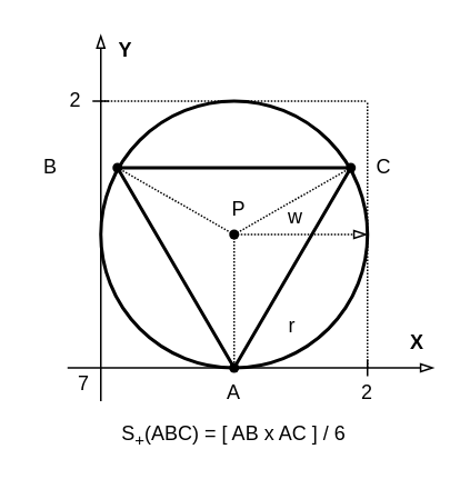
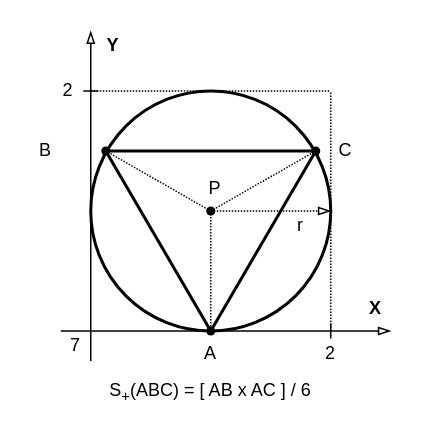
  <mxCell id="0" />
  <mxCell id="1" parent="0" />
  <mxCell id="2" value="" style="triangle;whiteSpace=wrap;html=1;fillColor=none;direction=south;strokeWidth=2;fontFamily=Helvetica;" vertex="1" parent="1"><mxGeometry x="70" y="100" width="140" height="120" as="geometry" /></mxCell>
  <mxCell id="3" value="" style="ellipse;whiteSpace=wrap;html=1;aspect=fixed;fillColor=none;strokeWidth=2;fontFamily=Helvetica;" vertex="1" parent="1"><mxGeometry x="60" y="60" width="160" height="160" as="geometry" /></mxCell>
  <mxCell id="4" value="" style="endArrow=blockThin;html=1;rounded=0;endFill=0;strokeWidth=1;exitX=1;exitY=1;exitDx=0;exitDy=0;fontFamily=Helvetica;" edge="1" parent="1" source="11"><mxGeometry width="50" height="50" relative="1" as="geometry"><mxPoint x="60" y="220" as="sourcePoint" /><mxPoint x="60" y="20" as="targetPoint" /></mxGeometry></mxCell>
  <mxCell id="5" value="&lt;font&gt;&lt;b&gt;Y&lt;/b&gt;&lt;/font&gt;" style="text;html=1;align=center;verticalAlign=middle;whiteSpace=wrap;rounded=0;fontFamily=Helvetica;" vertex="1" parent="1"><mxGeometry x="60" y="20" width="30" height="20" as="geometry" /></mxCell>
  <mxCell id="6" value="" style="endArrow=blockThin;html=1;rounded=0;endFill=0;strokeWidth=1;exitX=0;exitY=0;exitDx=0;exitDy=0;fontFamily=Helvetica;" edge="1" parent="1" source="11"><mxGeometry width="50" height="50" relative="1" as="geometry"><mxPoint x="60" y="220" as="sourcePoint" /><mxPoint x="260" y="220" as="targetPoint" /></mxGeometry></mxCell>
  <mxCell id="7" value="&lt;font&gt;&lt;b&gt;X&lt;/b&gt;&lt;/font&gt;" style="text;html=1;align=center;verticalAlign=middle;whiteSpace=wrap;rounded=0;fontFamily=Helvetica;" vertex="1" parent="1"><mxGeometry x="240" y="190" width="20" height="30" as="geometry" /></mxCell>
  <mxCell id="8" value="&lt;font&gt;P&lt;/font&gt;" style="text;html=1;align=center;verticalAlign=middle;whiteSpace=wrap;rounded=0;fontFamily=Helvetica;" vertex="1" parent="1"><mxGeometry x="133" y="110" width="20" height="30" as="geometry" /></mxCell>
  <mxCell id="9" value="&lt;font&gt;2&lt;/font&gt;" style="text;html=1;align=center;verticalAlign=middle;whiteSpace=wrap;rounded=0;fontFamily=Helvetica;" vertex="1" parent="1"><mxGeometry x="210" y="220" width="20" height="30" as="geometry" /></mxCell>
  <mxCell id="10" value="&lt;font&gt;2&lt;/font&gt;" style="text;html=1;align=center;verticalAlign=middle;whiteSpace=wrap;rounded=0;fontFamily=Helvetica;" vertex="1" parent="1"><mxGeometry x="30" y="50" width="30" height="20" as="geometry" /></mxCell>
  <mxCell id="11" value="&lt;font&gt;7&lt;/font&gt;" style="text;html=1;align=center;verticalAlign=middle;whiteSpace=wrap;rounded=0;fontFamily=Helvetica;" vertex="1" parent="1"><mxGeometry x="40" y="220" width="20" height="20" as="geometry" /></mxCell>
  <mxCell id="12" value="A" style="text;html=1;align=center;verticalAlign=middle;whiteSpace=wrap;rounded=0;fontFamily=Helvetica;" vertex="1" parent="1"><mxGeometry x="130" y="220" width="20" height="30" as="geometry" /></mxCell>
  <mxCell id="13" value="" style="shape=waypoint;sketch=0;fillStyle=solid;size=6;pointerEvents=1;points=[];fillColor=none;resizable=0;rotatable=0;perimeter=centerPerimeter;snapToPoint=1;fontFamily=Helvetica;" vertex="1" parent="1"><mxGeometry x="130" y="210" width="20" height="20" as="geometry" /></mxCell>
  <mxCell id="14" value="" style="shape=waypoint;sketch=0;fillStyle=solid;size=6;pointerEvents=1;points=[];fillColor=none;resizable=0;rotatable=0;perimeter=centerPerimeter;snapToPoint=1;fontFamily=Helvetica;" vertex="1" parent="1"><mxGeometry x="130" y="130" width="20" height="20" as="geometry" /></mxCell>
  <mxCell id="15" value="" style="shape=waypoint;sketch=0;fillStyle=solid;size=6;pointerEvents=1;points=[];fillColor=none;resizable=0;rotatable=0;perimeter=centerPerimeter;snapToPoint=1;fontFamily=Helvetica;" vertex="1" parent="1"><mxGeometry x="60" y="90" width="20" height="20" as="geometry" /></mxCell>
  <mxCell id="16" value="&lt;font&gt;B&lt;/font&gt;" style="text;html=1;align=center;verticalAlign=middle;whiteSpace=wrap;rounded=0;fontFamily=Helvetica;" vertex="1" parent="1"><mxGeometry x="20" y="90" width="20" height="20" as="geometry" /></mxCell>
  <mxCell id="17" value="&lt;font&gt;C&lt;/font&gt;" style="text;html=1;align=center;verticalAlign=middle;whiteSpace=wrap;rounded=0;fontFamily=Helvetica;" vertex="1" parent="1"><mxGeometry x="220" y="90" width="20" height="20" as="geometry" /></mxCell>
  <mxCell id="18" value="" style="endArrow=none;html=1;rounded=0;endFill=0;exitDx=0;exitDy=0;exitPerimeter=0;dashed=1;dashPattern=1 1;fontFamily=Helvetica;" edge="1" parent="1" source="30"><mxGeometry width="50" height="50" relative="1" as="geometry"><mxPoint x="250" y="170" as="sourcePoint" /><mxPoint x="210" y="100" as="targetPoint" /></mxGeometry></mxCell>
  <mxCell id="19" value="" style="endArrow=none;html=1;rounded=0;endFill=0;dashed=1;dashPattern=1 1;fontFamily=Helvetica;" edge="1" parent="1" source="14" target="15"><mxGeometry width="50" height="50" relative="1" as="geometry"><mxPoint x="150" y="150" as="sourcePoint" /><mxPoint x="220" y="110" as="targetPoint" /></mxGeometry></mxCell>
  <mxCell id="20" value="" style="endArrow=none;html=1;rounded=0;endFill=0;dashed=1;dashPattern=1 1;fontFamily=Helvetica;" edge="1" parent="1" source="14"><mxGeometry width="50" height="50" relative="1" as="geometry"><mxPoint x="150" y="150" as="sourcePoint" /><mxPoint x="140" y="220" as="targetPoint" /></mxGeometry></mxCell>
  <mxCell id="21" value="" style="endArrow=blockThin;html=1;rounded=0;entryX=1;entryY=0.5;entryDx=0;entryDy=0;endFill=0;fontFamily=Helvetica;dashed=1;dashPattern=1 1;" edge="1" parent="1" target="3"><mxGeometry width="50" height="50" relative="1" as="geometry"><mxPoint x="140" y="140" as="sourcePoint" /><mxPoint x="290" y="100" as="targetPoint" /></mxGeometry></mxCell>
- <mxCell id="22" value="&lt;font&gt;w&lt;/font&gt;" style="text;html=1;align=center;verticalAlign=middle;whiteSpace=wrap;rounded=0;fontFamily=Helvetica;" vertex="1" parent="1"><mxGeometry x="167" y="120" width="20" height="20" as="geometry" /></mxCell>
  <mxCell id="23" value="S&lt;sub style=&quot;&quot;&gt;+&lt;/sub&gt;(ABC) = [ AB x AC ] / 6" style="text;html=1;align=center;verticalAlign=middle;whiteSpace=wrap;rounded=0;fontFamily=Helvetica;" vertex="1" parent="1"><mxGeometry x="40" y="251" width="200" height="20" as="geometry" /></mxCell>
  <mxCell id="24" value="" style="endArrow=none;html=1;rounded=0;fontFamily=Helvetica;" edge="1" parent="1"><mxGeometry width="50" height="50" relative="1" as="geometry"><mxPoint x="55" y="60" as="sourcePoint" /><mxPoint x="65" y="60" as="targetPoint" /></mxGeometry></mxCell>
  <mxCell id="25" value="" style="endArrow=none;html=1;rounded=0;fontFamily=Helvetica;" edge="1" parent="1"><mxGeometry width="50" height="50" relative="1" as="geometry"><mxPoint x="220" y="225" as="sourcePoint" /><mxPoint x="220" y="215" as="targetPoint" /></mxGeometry></mxCell>
- <mxCell id="26" value="&lt;font&gt;r&lt;/font&gt;" style="text;html=1;align=center;verticalAlign=middle;whiteSpace=wrap;rounded=0;fontFamily=Helvetica;" vertex="1" parent="1"><mxGeometry x="164.5" y="185" width="19.5" height="20" as="geometry" /></mxCell>
+ <mxCell id="26" value="&lt;font&gt;r&lt;/font&gt;" style="text;html=1;align=center;verticalAlign=middle;whiteSpace=wrap;rounded=0;fontFamily=Helvetica;" vertex="1" parent="1"><mxGeometry x="189.5" y="140" width="19.5" height="20" as="geometry" /></mxCell>
  <mxCell id="27" value="" style="endArrow=none;html=1;rounded=0;dashed=1;dashPattern=1 1;fontFamily=Helvetica;" edge="1" parent="1"><mxGeometry width="50" height="50" relative="1" as="geometry"><mxPoint x="60" y="60" as="sourcePoint" /><mxPoint x="220" y="60" as="targetPoint" /></mxGeometry></mxCell>
  <mxCell id="28" value="" style="endArrow=none;html=1;rounded=0;exitX=0.5;exitY=0;exitDx=0;exitDy=0;dashed=1;dashPattern=1 1;fontFamily=Helvetica;" edge="1" parent="1" source="9"><mxGeometry width="50" height="50" relative="1" as="geometry"><mxPoint x="290" y="180" as="sourcePoint" /><mxPoint x="220" y="60" as="targetPoint" /></mxGeometry></mxCell>
  <mxCell id="29" value="" style="endArrow=none;html=1;rounded=0;endFill=0;exitX=0.68;exitY=0.62;exitDx=0;exitDy=0;exitPerimeter=0;dashed=1;dashPattern=1 1;fontFamily=Helvetica;" edge="1" parent="1" source="14" target="30"><mxGeometry width="50" height="50" relative="1" as="geometry"><mxPoint x="140" y="140" as="sourcePoint" /><mxPoint x="210" y="100" as="targetPoint" /></mxGeometry></mxCell>
  <mxCell id="30" value="" style="shape=waypoint;sketch=0;fillStyle=solid;size=6;pointerEvents=1;points=[];fillColor=none;resizable=0;rotatable=0;perimeter=centerPerimeter;snapToPoint=1;fontFamily=Helvetica;" vertex="1" parent="1"><mxGeometry x="200" y="90" width="20" height="20" as="geometry" /></mxCell>
